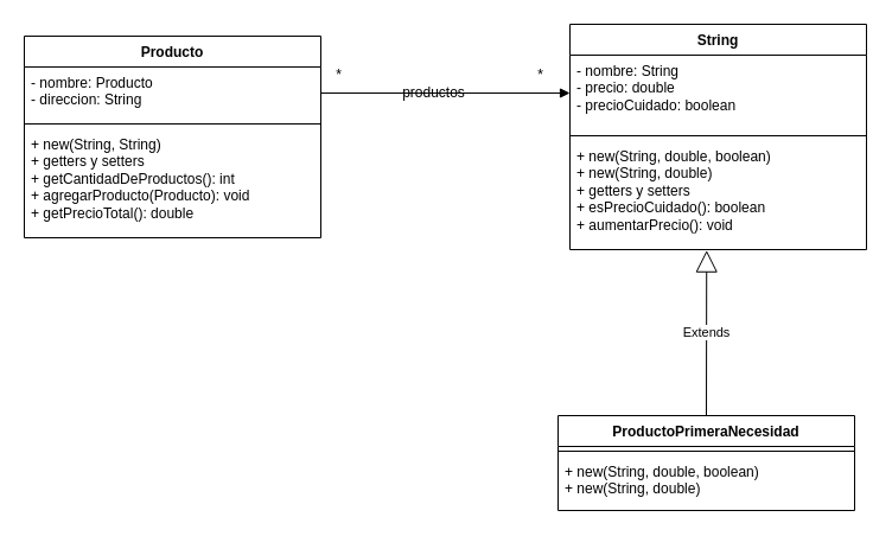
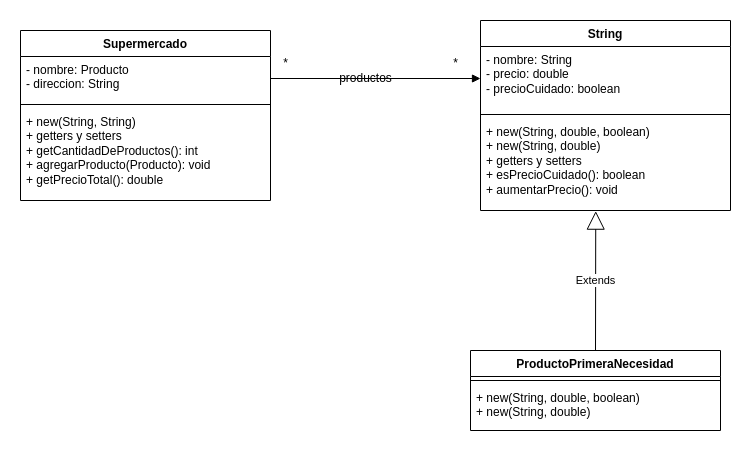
  <mxCell id="0" />
  <mxCell id="1" parent="0" />
  <mxCell id="2" value="&lt;b&gt;String&lt;/b&gt;" style="swimlane;fontStyle=0;align=center;verticalAlign=top;childLayout=stackLayout;horizontal=1;startSize=26;horizontalStack=0;resizeParent=1;resizeParentMax=0;resizeLast=0;collapsible=1;marginBottom=0;whiteSpace=wrap;html=1;" vertex="1" parent="1"><mxGeometry x="480" y="20" width="250" height="190" as="geometry" /></mxCell>
  <mxCell id="3" value="- nombre: String&lt;div&gt;- precio: double&lt;/div&gt;&lt;div&gt;- precioCuidado: boolean&lt;/div&gt;" style="text;strokeColor=none;fillColor=none;align=left;verticalAlign=top;spacingLeft=4;spacingRight=4;overflow=hidden;rotatable=0;points=[[0,0.5],[1,0.5]];portConstraint=eastwest;whiteSpace=wrap;html=1;" vertex="1" parent="2"><mxGeometry y="26" width="250" height="64" as="geometry" /></mxCell>
  <mxCell id="4" value="" style="line;strokeWidth=1;fillColor=none;align=left;verticalAlign=middle;spacingTop=-1;spacingLeft=3;spacingRight=3;rotatable=0;labelPosition=right;points=[];portConstraint=eastwest;strokeColor=inherit;" vertex="1" parent="2"><mxGeometry y="90" width="250" height="8" as="geometry" /></mxCell>
  <mxCell id="5" value="+ new(String, double, boolean)&lt;div&gt;+ new(String, double)&lt;/div&gt;&lt;div&gt;+ getters y setters&lt;/div&gt;&lt;div&gt;+ esPrecioCuidado(): boolean&lt;/div&gt;&lt;div&gt;+ aumentarPrecio(): void&lt;/div&gt;" style="text;strokeColor=none;fillColor=none;align=left;verticalAlign=top;spacingLeft=4;spacingRight=4;overflow=hidden;rotatable=0;points=[[0,0.5],[1,0.5]];portConstraint=eastwest;whiteSpace=wrap;html=1;" vertex="1" parent="2"><mxGeometry y="98" width="250" height="92" as="geometry" /></mxCell>
  <mxCell id="6" value="ProductoPrimeraNecesidad" style="swimlane;fontStyle=1;align=center;verticalAlign=top;childLayout=stackLayout;horizontal=1;startSize=26;horizontalStack=0;resizeParent=1;resizeParentMax=0;resizeLast=0;collapsible=1;marginBottom=0;whiteSpace=wrap;html=1;" vertex="1" parent="1"><mxGeometry x="470" y="350" width="250" height="80" as="geometry" /></mxCell>
  <mxCell id="7" value="" style="line;strokeWidth=1;fillColor=none;align=left;verticalAlign=middle;spacingTop=-1;spacingLeft=3;spacingRight=3;rotatable=0;labelPosition=right;points=[];portConstraint=eastwest;strokeColor=inherit;" vertex="1" parent="6"><mxGeometry y="26" width="250" height="8" as="geometry" /></mxCell>
  <mxCell id="8" value="+ new(String, double, boolean)&lt;div&gt;+ new(String, double)&lt;/div&gt;" style="text;strokeColor=none;fillColor=none;align=left;verticalAlign=top;spacingLeft=4;spacingRight=4;overflow=hidden;rotatable=0;points=[[0,0.5],[1,0.5]];portConstraint=eastwest;whiteSpace=wrap;html=1;" vertex="1" parent="6"><mxGeometry y="34" width="250" height="46" as="geometry" /></mxCell>
  <mxCell id="9" value="Extends" style="endArrow=block;endSize=16;endFill=0;html=1;rounded=0;exitX=0.5;exitY=0;exitDx=0;exitDy=0;entryX=0.461;entryY=1.007;entryDx=0;entryDy=0;entryPerimeter=0;" edge="1" parent="1" source="6" target="5"><mxGeometry width="160" relative="1" as="geometry"><mxPoint x="280" y="290" as="sourcePoint" /><mxPoint x="440" y="290" as="targetPoint" /></mxGeometry></mxCell>
- <mxCell id="10" value="&lt;b&gt;Producto&lt;/b&gt;" style="swimlane;fontStyle=0;align=center;verticalAlign=top;childLayout=stackLayout;horizontal=1;startSize=26;horizontalStack=0;resizeParent=1;resizeParentMax=0;resizeLast=0;collapsible=1;marginBottom=0;whiteSpace=wrap;html=1;" vertex="1" parent="1"><mxGeometry x="20" y="30" width="250" height="170" as="geometry" /></mxCell>
+ <mxCell id="10" value="&lt;b&gt;Supermercado&lt;/b&gt;" style="swimlane;fontStyle=0;align=center;verticalAlign=top;childLayout=stackLayout;horizontal=1;startSize=26;horizontalStack=0;resizeParent=1;resizeParentMax=0;resizeLast=0;collapsible=1;marginBottom=0;whiteSpace=wrap;html=1;" vertex="1" parent="1"><mxGeometry x="20" y="30" width="250" height="170" as="geometry" /></mxCell>
  <mxCell id="11" value="- nombre: Producto&lt;div&gt;- direccion: String&lt;/div&gt;" style="text;strokeColor=none;fillColor=none;align=left;verticalAlign=top;spacingLeft=4;spacingRight=4;overflow=hidden;rotatable=0;points=[[0,0.5],[1,0.5]];portConstraint=eastwest;whiteSpace=wrap;html=1;" vertex="1" parent="10"><mxGeometry y="26" width="250" height="44" as="geometry" /></mxCell>
  <mxCell id="12" value="" style="line;strokeWidth=1;fillColor=none;align=left;verticalAlign=middle;spacingTop=-1;spacingLeft=3;spacingRight=3;rotatable=0;labelPosition=right;points=[];portConstraint=eastwest;strokeColor=inherit;" vertex="1" parent="10"><mxGeometry y="70" width="250" height="8" as="geometry" /></mxCell>
  <mxCell id="13" value="+ new(String, String)&lt;div&gt;+ getters y setters&lt;/div&gt;&lt;div&gt;+ getCantidadDeProductos(): int&lt;/div&gt;&lt;div&gt;+ agregarProducto(Producto): void&lt;/div&gt;&lt;div&gt;+ getPrecioTotal(): double&lt;/div&gt;" style="text;strokeColor=none;fillColor=none;align=left;verticalAlign=top;spacingLeft=4;spacingRight=4;overflow=hidden;rotatable=0;points=[[0,0.5],[1,0.5]];portConstraint=eastwest;whiteSpace=wrap;html=1;" vertex="1" parent="10"><mxGeometry y="78" width="250" height="92" as="geometry" /></mxCell>
  <mxCell id="14" value="" style="html=1;verticalAlign=bottom;endArrow=block;curved=0;rounded=0;exitX=1;exitY=0.5;exitDx=0;exitDy=0;entryX=0;entryY=0.5;entryDx=0;entryDy=0;" edge="1" parent="1" source="11" target="3"><mxGeometry width="80" relative="1" as="geometry"><mxPoint x="110" y="360" as="sourcePoint" /><mxPoint x="270" y="370" as="targetPoint" /></mxGeometry></mxCell>
  <mxCell id="15" value="*" style="text;html=1;align=center;verticalAlign=middle;resizable=0;points=[];autosize=1;strokeColor=none;fillColor=none;" vertex="1" parent="1"><mxGeometry x="440" y="48" width="30" height="30" as="geometry" /></mxCell>
  <mxCell id="16" value="*" style="text;html=1;align=center;verticalAlign=middle;resizable=0;points=[];autosize=1;strokeColor=none;fillColor=none;" vertex="1" parent="1"><mxGeometry x="270" y="48" width="30" height="30" as="geometry" /></mxCell>
  <mxCell id="17" value="productos" style="text;html=1;align=center;verticalAlign=middle;resizable=0;points=[];autosize=1;strokeColor=none;fillColor=none;" vertex="1" parent="1"><mxGeometry x="325" y="63" width="80" height="30" as="geometry" /></mxCell>
